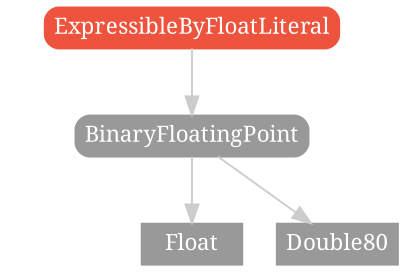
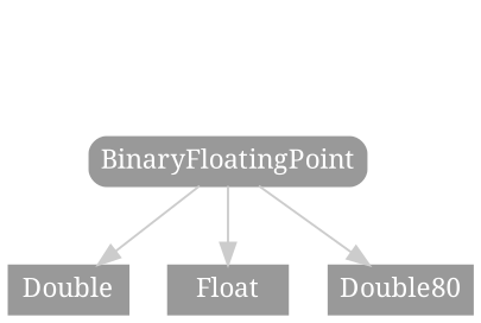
  strict digraph {
    fontname="Noto Serif"
    node [color="#999999" fillcolor="#999999" fontcolor=white fontname="Noto Serif" fontsize=12 margin="0.07,0.05" shape=box style=filled]
    edge [color="#cccccc" fontname="Noto Serif"]
+   Double [height=0.3]
    Float [height=0.3]
    n3 [height=0.3 label=Double80]
    BinaryFloatingPoint [height=0.3 style="filled,rounded"]
-   ExpressibleByFloatLiteral [color="#ee543d" fillcolor="#ee543d" height=0.3 style="filled,rounded"]
    subgraph sub_1 {
      rank=max
+     Double
      Float
      n3
    }
+   BinaryFloatingPoint -> Double
    BinaryFloatingPoint -> Float
    BinaryFloatingPoint -> n3
-   ExpressibleByFloatLiteral -> BinaryFloatingPoint
  }
